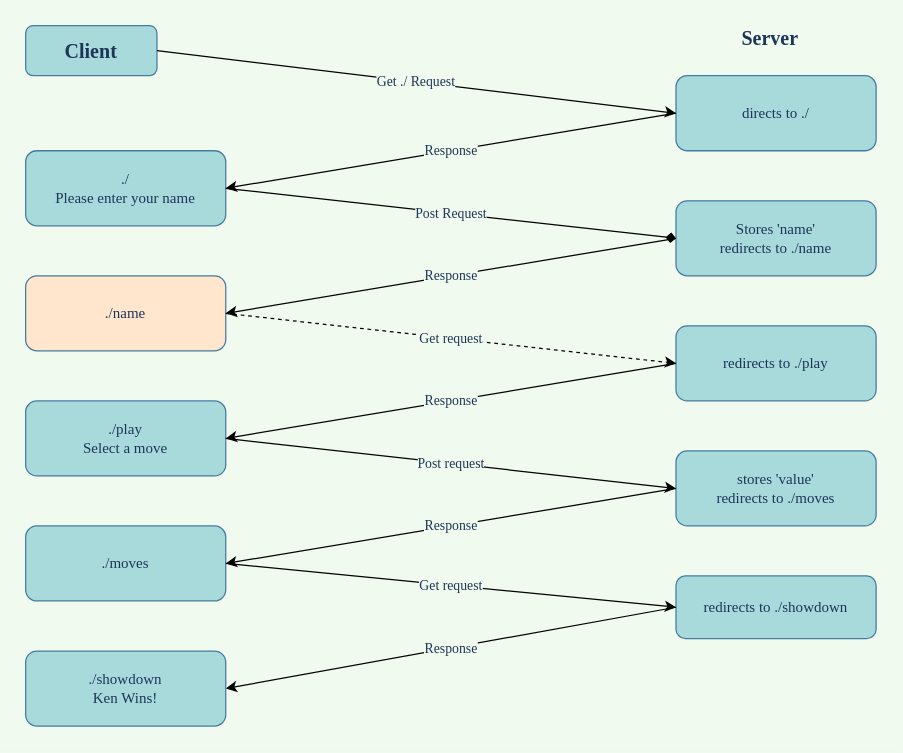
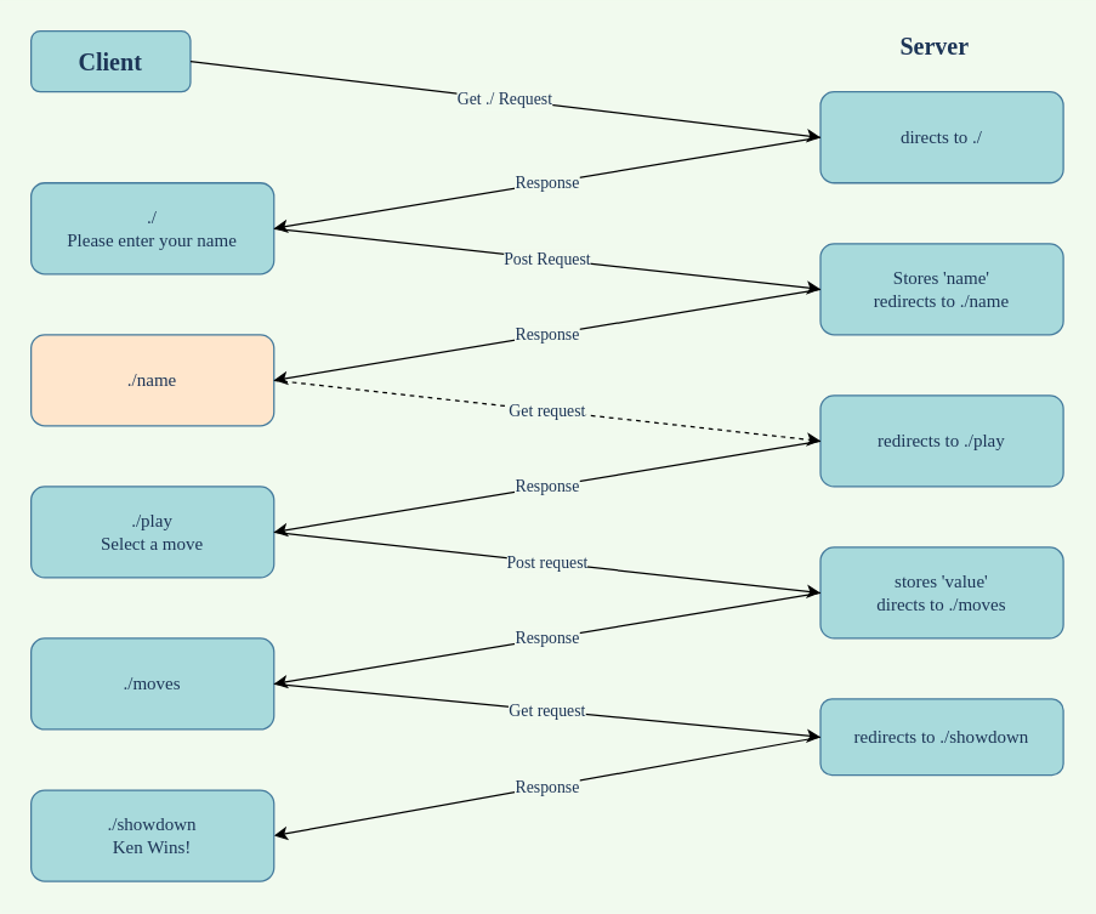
  <mxCell id="0" />
  <mxCell id="1" parent="0" />
  <mxCell id="2" value="&lt;b&gt;&lt;font style=&quot;font-size: 16px&quot;&gt;Client&lt;/font&gt;&lt;/b&gt;" style="rounded=1;whiteSpace=wrap;html=1;fontFamily=Comic Sans MS;fillColor=#A8DADC;strokeColor=#457B9D;fontColor=#1D3557;" vertex="1" parent="1"><mxGeometry x="20" y="20" width="105" height="40" as="geometry" /></mxCell>
  <mxCell id="3" value="Get ./ Request" style="endArrow=classic;html=1;rounded=0;fontFamily=Comic Sans MS;entryX=0;entryY=0.5;entryDx=0;entryDy=0;fontColor=#1D3557;labelBackgroundColor=#F1FAEE;exitX=1;exitY=0.5;exitDx=0;exitDy=0;" edge="1" parent="1" source="2" target="4"><mxGeometry width="50" height="50" relative="1" as="geometry"><mxPoint x="400" y="120" as="sourcePoint" /><mxPoint x="420" y="290" as="targetPoint" /></mxGeometry></mxCell>
  <mxCell id="4" value="directs to ./" style="rounded=1;whiteSpace=wrap;html=1;fontFamily=Comic Sans MS;fillColor=#A8DADC;strokeColor=#457B9D;fontColor=#1D3557;" vertex="1" parent="1"><mxGeometry x="540" y="60" width="160" height="60" as="geometry" /></mxCell>
  <mxCell id="5" value="Response" style="endArrow=classic;html=1;rounded=0;fontFamily=Comic Sans MS;entryX=1;entryY=0.5;entryDx=0;entryDy=0;fontColor=#1D3557;labelBackgroundColor=#F1FAEE;exitX=0;exitY=0.5;exitDx=0;exitDy=0;" edge="1" parent="1" source="4"><mxGeometry width="50" height="50" relative="1" as="geometry"><mxPoint x="540" y="230" as="sourcePoint" /><mxPoint x="180" y="150" as="targetPoint" /></mxGeometry></mxCell>
  <mxCell id="6" value="./&lt;br&gt;Please enter your name" style="rounded=1;whiteSpace=wrap;html=1;fontFamily=Comic Sans MS;fillColor=#A8DADC;strokeColor=#457B9D;fontColor=#1D3557;" vertex="1" parent="1"><mxGeometry x="20" y="120" width="160" height="60" as="geometry" /></mxCell>
- <mxCell id="7" value="Post Request" style="endArrow=diamond;html=1;rounded=0;fontFamily=Comic Sans MS;entryX=0;entryY=0.5;entryDx=0;entryDy=0;fontColor=#1D3557;labelBackgroundColor=#F1FAEE;exitX=1;exitY=0.5;exitDx=0;exitDy=0;" edge="1" parent="1" source="6" target="8"><mxGeometry width="50" height="50" relative="1" as="geometry"><mxPoint x="400" y="220" as="sourcePoint" /><mxPoint x="420" y="390" as="targetPoint" /></mxGeometry></mxCell>
+ <mxCell id="7" value="Post Request" style="endArrow=classic;html=1;rounded=0;fontFamily=Comic Sans MS;entryX=0;entryY=0.5;entryDx=0;entryDy=0;fontColor=#1D3557;labelBackgroundColor=#F1FAEE;exitX=1;exitY=0.5;exitDx=0;exitDy=0;" edge="1" parent="1" source="6" target="8"><mxGeometry width="50" height="50" relative="1" as="geometry"><mxPoint x="400" y="220" as="sourcePoint" /><mxPoint x="420" y="390" as="targetPoint" /></mxGeometry></mxCell>
  <mxCell id="8" value="Stores 'name'&lt;br&gt;redirects to ./name" style="rounded=1;whiteSpace=wrap;html=1;fontFamily=Comic Sans MS;fillColor=#A8DADC;strokeColor=#457B9D;fontColor=#1D3557;" vertex="1" parent="1"><mxGeometry x="540" y="160" width="160" height="60" as="geometry" /></mxCell>
  <mxCell id="9" value="Response" style="endArrow=classic;html=1;rounded=0;fontFamily=Comic Sans MS;entryX=1;entryY=0.5;entryDx=0;entryDy=0;fontColor=#1D3557;labelBackgroundColor=#F1FAEE;exitX=0;exitY=0.5;exitDx=0;exitDy=0;" edge="1" parent="1" source="8"><mxGeometry width="50" height="50" relative="1" as="geometry"><mxPoint x="540" y="330" as="sourcePoint" /><mxPoint x="180" y="250" as="targetPoint" /></mxGeometry></mxCell>
  <mxCell id="10" value="./name" style="rounded=1;whiteSpace=wrap;html=1;fontFamily=Comic Sans MS;fillColor=#ffe6cc;strokeColor=#457B9D;fontColor=#1D3557;" vertex="1" parent="1"><mxGeometry x="20" y="220" width="160" height="60" as="geometry" /></mxCell>
  <mxCell id="11" value="Get request" style="endArrow=classic;html=1;rounded=0;fontFamily=Comic Sans MS;entryX=0;entryY=0.5;entryDx=0;entryDy=0;fontColor=#1D3557;labelBackgroundColor=#F1FAEE;exitX=1;exitY=0.5;exitDx=0;exitDy=0;dashed=1;" edge="1" parent="1" source="10" target="12"><mxGeometry width="50" height="50" relative="1" as="geometry"><mxPoint x="400" y="320" as="sourcePoint" /><mxPoint x="420" y="490" as="targetPoint" /><mxPoint as="offset" /></mxGeometry></mxCell>
  <mxCell id="12" value="redirects to ./play&lt;br&gt;" style="rounded=1;whiteSpace=wrap;html=1;fontFamily=Comic Sans MS;fillColor=#A8DADC;strokeColor=#457B9D;fontColor=#1D3557;" vertex="1" parent="1"><mxGeometry x="540" y="260" width="160" height="60" as="geometry" /></mxCell>
  <mxCell id="13" value="Response" style="endArrow=classic;html=1;rounded=0;fontFamily=Comic Sans MS;entryX=1;entryY=0.5;entryDx=0;entryDy=0;fontColor=#1D3557;labelBackgroundColor=#F1FAEE;exitX=0;exitY=0.5;exitDx=0;exitDy=0;" edge="1" parent="1" source="12"><mxGeometry width="50" height="50" relative="1" as="geometry"><mxPoint x="540" y="430" as="sourcePoint" /><mxPoint x="180" y="350" as="targetPoint" /></mxGeometry></mxCell>
  <mxCell id="14" value="./play&lt;br&gt;Select a move" style="rounded=1;whiteSpace=wrap;html=1;fontFamily=Comic Sans MS;fillColor=#A8DADC;strokeColor=#457B9D;fontColor=#1D3557;" vertex="1" parent="1"><mxGeometry x="20" y="320" width="160" height="60" as="geometry" /></mxCell>
  <mxCell id="15" value="Post request" style="endArrow=classic;html=1;rounded=0;fontFamily=Comic Sans MS;entryX=0;entryY=0.5;entryDx=0;entryDy=0;fontColor=#1D3557;labelBackgroundColor=#F1FAEE;exitX=1;exitY=0.5;exitDx=0;exitDy=0;" edge="1" parent="1" source="14" target="16"><mxGeometry width="50" height="50" relative="1" as="geometry"><mxPoint x="400" y="420" as="sourcePoint" /><mxPoint x="420" y="590" as="targetPoint" /></mxGeometry></mxCell>
- <mxCell id="16" value="stores 'value'&lt;br&gt;redirects to ./moves" style="rounded=1;whiteSpace=wrap;html=1;fontFamily=Comic Sans MS;fillColor=#A8DADC;strokeColor=#457B9D;fontColor=#1D3557;" vertex="1" parent="1"><mxGeometry x="540" y="360" width="160" height="60" as="geometry" /></mxCell>
+ <mxCell id="16" value="stores 'value'&lt;br&gt;directs to ./moves" style="rounded=1;whiteSpace=wrap;html=1;fontFamily=Comic Sans MS;fillColor=#A8DADC;strokeColor=#457B9D;fontColor=#1D3557;" vertex="1" parent="1"><mxGeometry x="540" y="360" width="160" height="60" as="geometry" /></mxCell>
  <mxCell id="17" value="Response" style="endArrow=classic;html=1;rounded=0;fontFamily=Comic Sans MS;entryX=1;entryY=0.5;entryDx=0;entryDy=0;fontColor=#1D3557;labelBackgroundColor=#F1FAEE;exitX=0;exitY=0.5;exitDx=0;exitDy=0;" edge="1" parent="1" source="16"><mxGeometry width="50" height="50" relative="1" as="geometry"><mxPoint x="540" y="530" as="sourcePoint" /><mxPoint x="180" y="450" as="targetPoint" /></mxGeometry></mxCell>
  <mxCell id="18" value="./moves" style="rounded=1;whiteSpace=wrap;html=1;fontFamily=Comic Sans MS;fillColor=#A8DADC;strokeColor=#457B9D;fontColor=#1D3557;" vertex="1" parent="1"><mxGeometry x="20" y="420" width="160" height="60" as="geometry" /></mxCell>
  <mxCell id="19" value="Get request" style="endArrow=classic;html=1;rounded=0;fontFamily=Comic Sans MS;entryX=0;entryY=0.5;entryDx=0;entryDy=0;fontColor=#1D3557;labelBackgroundColor=#F1FAEE;exitX=1;exitY=0.5;exitDx=0;exitDy=0;" edge="1" parent="1" source="18" target="20"><mxGeometry width="50" height="50" relative="1" as="geometry"><mxPoint x="400" y="520" as="sourcePoint" /><mxPoint x="420" y="690" as="targetPoint" /></mxGeometry></mxCell>
  <mxCell id="20" value="redirects to ./showdown" style="rounded=1;whiteSpace=wrap;html=1;fontFamily=Comic Sans MS;fillColor=#A8DADC;strokeColor=#457B9D;fontColor=#1D3557;" vertex="1" parent="1"><mxGeometry x="540" y="460" width="160" height="50" as="geometry" /></mxCell>
  <mxCell id="21" value="Response" style="endArrow=classic;html=1;rounded=0;fontFamily=Comic Sans MS;entryX=1;entryY=0.5;entryDx=0;entryDy=0;fontColor=#1D3557;labelBackgroundColor=#F1FAEE;exitX=0;exitY=0.5;exitDx=0;exitDy=0;" edge="1" parent="1" source="20"><mxGeometry width="50" height="50" relative="1" as="geometry"><mxPoint x="540" y="630" as="sourcePoint" /><mxPoint x="180" y="550" as="targetPoint" /></mxGeometry></mxCell>
  <mxCell id="22" value="./showdown&lt;br&gt;Ken Wins!" style="rounded=1;whiteSpace=wrap;html=1;fontFamily=Comic Sans MS;fillColor=#A8DADC;strokeColor=#457B9D;fontColor=#1D3557;" vertex="1" parent="1"><mxGeometry x="20" y="520" width="160" height="60" as="geometry" /></mxCell>
  <mxCell id="23" value="&lt;font face=&quot;Comic Sans MS&quot; size=&quot;1&quot;&gt;&lt;b style=&quot;font-size: 16px&quot;&gt;Server&lt;/b&gt;&lt;/font&gt;" style="text;html=1;align=center;verticalAlign=middle;resizable=0;points=[];autosize=1;strokeColor=none;fillColor=none;fontColor=#1D3557;" vertex="1" parent="1"><mxGeometry x="580" y="20" width="70" height="20" as="geometry" /></mxCell>
